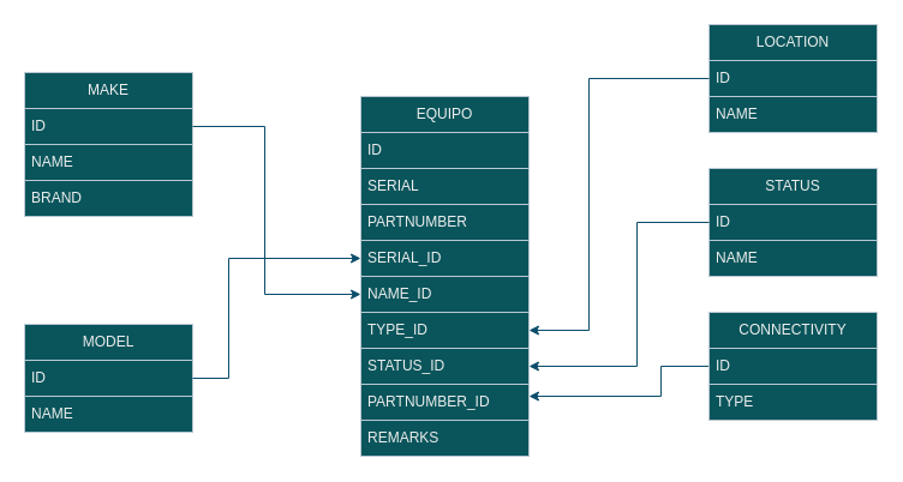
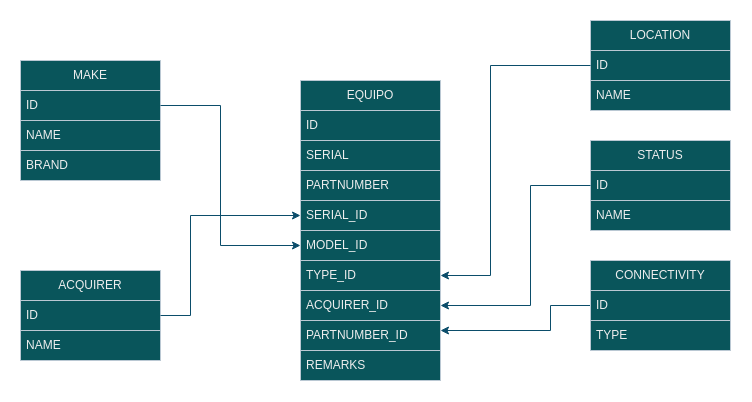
  <mxCell id="0" />
  <mxCell id="1" parent="0" />
  <mxCell id="2" value="MAKE" style="swimlane;fontStyle=0;childLayout=stackLayout;horizontal=1;startSize=30;horizontalStack=0;resizeParent=1;resizeParentMax=0;resizeLast=0;collapsible=1;marginBottom=0;whiteSpace=wrap;html=1;fillColor=#09555B;fontColor=#EEEEEE;strokeColor=#BAC8D3;labelBackgroundColor=none;" vertex="1" parent="1"><mxGeometry x="20" y="60" width="140" height="120" as="geometry" /></mxCell>
  <mxCell id="3" value="ID" style="text;align=left;verticalAlign=middle;spacingLeft=4;spacingRight=4;overflow=hidden;points=[[0,0.5],[1,0.5]];portConstraint=eastwest;rotatable=0;whiteSpace=wrap;html=1;fillColor=#09555B;strokeColor=#BAC8D3;fontColor=#EEEEEE;labelBackgroundColor=none;" vertex="1" parent="2"><mxGeometry y="30" width="140" height="30" as="geometry" /></mxCell>
  <mxCell id="4" value="NAME" style="text;strokeColor=#BAC8D3;fillColor=#09555B;align=left;verticalAlign=middle;spacingLeft=4;spacingRight=4;overflow=hidden;points=[[0,0.5],[1,0.5]];portConstraint=eastwest;rotatable=0;whiteSpace=wrap;html=1;fontColor=#EEEEEE;labelBackgroundColor=none;" vertex="1" parent="2"><mxGeometry y="60" width="140" height="30" as="geometry" /></mxCell>
  <mxCell id="5" value="BRAND" style="text;strokeColor=#BAC8D3;fillColor=#09555B;align=left;verticalAlign=middle;spacingLeft=4;spacingRight=4;overflow=hidden;points=[[0,0.5],[1,0.5]];portConstraint=eastwest;rotatable=0;whiteSpace=wrap;html=1;fontColor=#EEEEEE;labelBackgroundColor=none;" vertex="1" parent="2"><mxGeometry y="90" width="140" height="30" as="geometry" /></mxCell>
  <mxCell id="6" value="LOCATION" style="swimlane;fontStyle=0;childLayout=stackLayout;horizontal=1;startSize=30;horizontalStack=0;resizeParent=1;resizeParentMax=0;resizeLast=0;collapsible=1;marginBottom=0;whiteSpace=wrap;html=1;fillColor=#09555B;fontColor=#EEEEEE;strokeColor=#BAC8D3;labelBackgroundColor=none;" vertex="1" parent="1"><mxGeometry x="590" y="20" width="140" height="90" as="geometry" /></mxCell>
  <mxCell id="7" value="ID" style="text;strokeColor=#BAC8D3;fillColor=#09555B;align=left;verticalAlign=middle;spacingLeft=4;spacingRight=4;overflow=hidden;points=[[0,0.5],[1,0.5]];portConstraint=eastwest;rotatable=0;whiteSpace=wrap;html=1;fontColor=#EEEEEE;labelBackgroundColor=none;" vertex="1" parent="6"><mxGeometry y="30" width="140" height="30" as="geometry" /></mxCell>
  <mxCell id="8" value="NAME" style="text;strokeColor=#BAC8D3;fillColor=#09555B;align=left;verticalAlign=middle;spacingLeft=4;spacingRight=4;overflow=hidden;points=[[0,0.5],[1,0.5]];portConstraint=eastwest;rotatable=0;whiteSpace=wrap;html=1;fontColor=#EEEEEE;labelBackgroundColor=none;" vertex="1" parent="6"><mxGeometry y="60" width="140" height="30" as="geometry" /></mxCell>
  <mxCell id="9" value="STATUS" style="swimlane;fontStyle=0;childLayout=stackLayout;horizontal=1;startSize=30;horizontalStack=0;resizeParent=1;resizeParentMax=0;resizeLast=0;collapsible=1;marginBottom=0;whiteSpace=wrap;html=1;fillColor=#09555B;fontColor=#EEEEEE;strokeColor=#BAC8D3;labelBackgroundColor=none;" vertex="1" parent="1"><mxGeometry x="590" width="140" height="90" as="geometry" y="140" /></mxCell>
  <mxCell id="10" value="ID" style="text;strokeColor=#BAC8D3;fillColor=#09555B;align=left;verticalAlign=middle;spacingLeft=4;spacingRight=4;overflow=hidden;points=[[0,0.5],[1,0.5]];portConstraint=eastwest;rotatable=0;whiteSpace=wrap;html=1;fontColor=#EEEEEE;labelBackgroundColor=none;" vertex="1" parent="9"><mxGeometry y="30" width="140" height="30" as="geometry" /></mxCell>
  <mxCell id="11" value="NAME" style="text;strokeColor=#BAC8D3;fillColor=#09555B;align=left;verticalAlign=middle;spacingLeft=4;spacingRight=4;overflow=hidden;points=[[0,0.5],[1,0.5]];portConstraint=eastwest;rotatable=0;whiteSpace=wrap;html=1;fontColor=#EEEEEE;labelBackgroundColor=none;" vertex="1" parent="9"><mxGeometry y="60" width="140" height="30" as="geometry" /></mxCell>
  <mxCell id="12" value="EQUIPO" style="swimlane;fontStyle=0;childLayout=stackLayout;horizontal=1;startSize=30;horizontalStack=0;resizeParent=1;resizeParentMax=0;resizeLast=0;collapsible=1;marginBottom=0;whiteSpace=wrap;html=1;fillColor=#09555B;fontColor=#EEEEEE;strokeColor=#BAC8D3;labelBackgroundColor=none;" vertex="1" parent="1"><mxGeometry x="300" y="80" width="140" height="300" as="geometry" /></mxCell>
  <mxCell id="13" value="ID" style="text;strokeColor=#BAC8D3;fillColor=#09555B;align=left;verticalAlign=middle;spacingLeft=4;spacingRight=4;overflow=hidden;points=[[0,0.5],[1,0.5]];portConstraint=eastwest;rotatable=0;whiteSpace=wrap;html=1;fontColor=#EEEEEE;labelBackgroundColor=none;" vertex="1" parent="12"><mxGeometry y="30" width="140" height="30" as="geometry" /></mxCell>
  <mxCell id="14" value="SERIAL" style="text;strokeColor=#BAC8D3;fillColor=#09555B;align=left;verticalAlign=middle;spacingLeft=4;spacingRight=4;overflow=hidden;points=[[0,0.5],[1,0.5]];portConstraint=eastwest;rotatable=0;whiteSpace=wrap;html=1;fontColor=#EEEEEE;labelBackgroundColor=none;" vertex="1" parent="12"><mxGeometry y="60" width="140" height="30" as="geometry" /></mxCell>
  <mxCell id="15" value="PARTNUMBER" style="text;strokeColor=#BAC8D3;fillColor=#09555B;align=left;verticalAlign=middle;spacingLeft=4;spacingRight=4;overflow=hidden;points=[[0,0.5],[1,0.5]];portConstraint=eastwest;rotatable=0;whiteSpace=wrap;html=1;fontColor=#EEEEEE;labelBackgroundColor=none;" vertex="1" parent="12"><mxGeometry y="90" width="140" height="30" as="geometry" /></mxCell>
  <mxCell id="16" value="SERIAL_ID" style="text;strokeColor=#BAC8D3;fillColor=#09555B;align=left;verticalAlign=middle;spacingLeft=4;spacingRight=4;overflow=hidden;points=[[0,0.5],[1,0.5]];portConstraint=eastwest;rotatable=0;whiteSpace=wrap;html=1;fontColor=#EEEEEE;labelBackgroundColor=none;" vertex="1" parent="12"><mxGeometry y="120" width="140" height="30" as="geometry" /></mxCell>
- <mxCell id="17" value="NAME_ID" style="text;strokeColor=#BAC8D3;fillColor=#09555B;align=left;verticalAlign=middle;spacingLeft=4;spacingRight=4;overflow=hidden;points=[[0,0.5],[1,0.5]];portConstraint=eastwest;rotatable=0;whiteSpace=wrap;html=1;fontColor=#EEEEEE;labelBackgroundColor=none;" vertex="1" parent="12"><mxGeometry y="150" width="140" height="30" as="geometry" /></mxCell>
+ <mxCell id="17" value="MODEL_ID" style="text;strokeColor=#BAC8D3;fillColor=#09555B;align=left;verticalAlign=middle;spacingLeft=4;spacingRight=4;overflow=hidden;points=[[0,0.5],[1,0.5]];portConstraint=eastwest;rotatable=0;whiteSpace=wrap;html=1;fontColor=#EEEEEE;labelBackgroundColor=none;" vertex="1" parent="12"><mxGeometry y="150" width="140" height="30" as="geometry" /></mxCell>
  <mxCell id="18" value="TYPE_ID" style="text;strokeColor=#BAC8D3;fillColor=#09555B;align=left;verticalAlign=middle;spacingLeft=4;spacingRight=4;overflow=hidden;points=[[0,0.5],[1,0.5]];portConstraint=eastwest;rotatable=0;whiteSpace=wrap;html=1;fontColor=#EEEEEE;labelBackgroundColor=none;" vertex="1" parent="12"><mxGeometry y="180" width="140" height="30" as="geometry" /></mxCell>
- <mxCell id="19" value="STATUS_ID" style="text;strokeColor=#BAC8D3;fillColor=#09555B;align=left;verticalAlign=middle;spacingLeft=4;spacingRight=4;overflow=hidden;points=[[0,0.5],[1,0.5]];portConstraint=eastwest;rotatable=0;whiteSpace=wrap;html=1;fontColor=#EEEEEE;labelBackgroundColor=none;" vertex="1" parent="12"><mxGeometry y="210" width="140" height="30" as="geometry" /></mxCell>
+ <mxCell id="19" value="ACQUIRER_ID" style="text;strokeColor=#BAC8D3;fillColor=#09555B;align=left;verticalAlign=middle;spacingLeft=4;spacingRight=4;overflow=hidden;points=[[0,0.5],[1,0.5]];portConstraint=eastwest;rotatable=0;whiteSpace=wrap;html=1;fontColor=#EEEEEE;labelBackgroundColor=none;" vertex="1" parent="12"><mxGeometry y="210" width="140" height="30" as="geometry" /></mxCell>
  <mxCell id="20" value="PARTNUMBER_ID" style="text;strokeColor=#BAC8D3;fillColor=#09555B;align=left;verticalAlign=middle;spacingLeft=4;spacingRight=4;overflow=hidden;points=[[0,0.5],[1,0.5]];portConstraint=eastwest;rotatable=0;whiteSpace=wrap;html=1;fontColor=#EEEEEE;labelBackgroundColor=none;" vertex="1" parent="12"><mxGeometry y="240" width="140" height="30" as="geometry" /></mxCell>
  <mxCell id="21" value="REMARKS" style="text;strokeColor=#BAC8D3;fillColor=#09555B;align=left;verticalAlign=middle;spacingLeft=4;spacingRight=4;overflow=hidden;points=[[0,0.5],[1,0.5]];portConstraint=eastwest;rotatable=0;whiteSpace=wrap;html=1;fontColor=#EEEEEE;labelBackgroundColor=none;" vertex="1" parent="12"><mxGeometry y="270" width="140" height="30" as="geometry" /></mxCell>
- <mxCell id="22" value="MODEL" style="swimlane;fontStyle=0;childLayout=stackLayout;horizontal=1;startSize=30;horizontalStack=0;resizeParent=1;resizeParentMax=0;resizeLast=0;collapsible=1;marginBottom=0;whiteSpace=wrap;html=1;fillColor=#09555B;fontColor=#EEEEEE;strokeColor=#BAC8D3;labelBackgroundColor=none;" vertex="1" parent="1"><mxGeometry x="20" y="270" width="140" height="90" as="geometry" /></mxCell>
+ <mxCell id="22" value="ACQUIRER" style="swimlane;fontStyle=0;childLayout=stackLayout;horizontal=1;startSize=30;horizontalStack=0;resizeParent=1;resizeParentMax=0;resizeLast=0;collapsible=1;marginBottom=0;whiteSpace=wrap;html=1;fillColor=#09555B;fontColor=#EEEEEE;strokeColor=#BAC8D3;labelBackgroundColor=none;" vertex="1" parent="1"><mxGeometry x="20" y="270" width="140" height="90" as="geometry" /></mxCell>
  <mxCell id="23" value="ID" style="text;strokeColor=#BAC8D3;fillColor=#09555B;align=left;verticalAlign=middle;spacingLeft=4;spacingRight=4;overflow=hidden;points=[[0,0.5],[1,0.5]];portConstraint=eastwest;rotatable=0;whiteSpace=wrap;html=1;fontColor=#EEEEEE;labelBackgroundColor=none;" vertex="1" parent="22"><mxGeometry y="30" width="140" height="30" as="geometry" /></mxCell>
  <mxCell id="24" value="NAME" style="text;strokeColor=#BAC8D3;fillColor=#09555B;align=left;verticalAlign=middle;spacingLeft=4;spacingRight=4;overflow=hidden;points=[[0,0.5],[1,0.5]];portConstraint=eastwest;rotatable=0;whiteSpace=wrap;html=1;fontColor=#EEEEEE;labelBackgroundColor=none;" vertex="1" parent="22"><mxGeometry y="60" width="140" height="30" as="geometry" /></mxCell>
  <mxCell id="25" style="edgeStyle=none;rounded=0;orthogonalLoop=1;jettySize=auto;html=1;exitX=1;exitY=0.5;exitDx=0;exitDy=0;entryX=0;entryY=0.5;entryDx=0;entryDy=0;labelBackgroundColor=none;strokeColor=#0B4D6A;fontColor=default;" edge="1" parent="1" source="3" target="17"><mxGeometry relative="1" as="geometry"><Array as="points"><mxPoint x="220" y="105" /><mxPoint x="220" y="245" /></Array></mxGeometry></mxCell>
  <mxCell id="26" style="edgeStyle=none;rounded=0;orthogonalLoop=1;jettySize=auto;html=1;exitX=1;exitY=0.5;exitDx=0;exitDy=0;entryX=0;entryY=0.5;entryDx=0;entryDy=0;labelBackgroundColor=none;strokeColor=#0B4D6A;fontColor=default;" edge="1" parent="1" source="23" target="16"><mxGeometry relative="1" as="geometry"><Array as="points"><mxPoint x="190" y="315" /><mxPoint x="190" y="215" /></Array></mxGeometry></mxCell>
  <mxCell id="27" style="edgeStyle=none;rounded=0;orthogonalLoop=1;jettySize=auto;html=1;exitX=0;exitY=0.5;exitDx=0;exitDy=0;entryX=1;entryY=0.5;entryDx=0;entryDy=0;strokeColor=#0B4D6A;labelBackgroundColor=none;fontColor=default;" edge="1" parent="1" source="10" target="19"><mxGeometry relative="1" as="geometry"><Array as="points"><mxPoint x="530" y="185" /><mxPoint x="530" y="305" /></Array></mxGeometry></mxCell>
  <mxCell id="28" style="edgeStyle=none;rounded=0;orthogonalLoop=1;jettySize=auto;html=1;exitX=0;exitY=0.5;exitDx=0;exitDy=0;entryX=1;entryY=0.5;entryDx=0;entryDy=0;strokeColor=#0B4D6A;labelBackgroundColor=none;fontColor=default;" edge="1" parent="1" source="7" target="18"><mxGeometry relative="1" as="geometry"><Array as="points"><mxPoint x="490" y="65" /><mxPoint x="490" y="275" /></Array></mxGeometry></mxCell>
  <mxCell id="29" style="edgeStyle=none;rounded=0;orthogonalLoop=1;jettySize=auto;html=1;exitX=0;exitY=0.5;exitDx=0;exitDy=0;strokeColor=#0B4D6A;" edge="1" parent="1" source="30"><mxGeometry relative="1" as="geometry"><mxPoint x="440" y="330" as="targetPoint" /><Array as="points"><mxPoint x="550" y="305" /><mxPoint x="550" y="330" /></Array></mxGeometry></mxCell>
  <mxCell id="30" value="CONNECTIVITY" style="swimlane;fontStyle=0;childLayout=stackLayout;horizontal=1;startSize=30;horizontalStack=0;resizeParent=1;resizeParentMax=0;resizeLast=0;collapsible=1;marginBottom=0;whiteSpace=wrap;html=1;fillColor=#09555B;fontColor=#EEEEEE;strokeColor=#BAC8D3;labelBackgroundColor=none;" vertex="1" parent="1"><mxGeometry x="590" y="260" width="140" height="90" as="geometry" /></mxCell>
  <mxCell id="31" value="ID" style="text;align=left;verticalAlign=middle;spacingLeft=4;spacingRight=4;overflow=hidden;points=[[0,0.5],[1,0.5]];portConstraint=eastwest;rotatable=0;whiteSpace=wrap;html=1;fillColor=#09555B;strokeColor=#BAC8D3;fontColor=#EEEEEE;labelBackgroundColor=none;" vertex="1" parent="30"><mxGeometry y="30" width="140" height="30" as="geometry" /></mxCell>
  <mxCell id="32" value="TYPE" style="text;strokeColor=#BAC8D3;fillColor=#09555B;align=left;verticalAlign=middle;spacingLeft=4;spacingRight=4;overflow=hidden;points=[[0,0.5],[1,0.5]];portConstraint=eastwest;rotatable=0;whiteSpace=wrap;html=1;fontColor=#EEEEEE;labelBackgroundColor=none;" vertex="1" parent="30"><mxGeometry y="60" width="140" height="30" as="geometry" /></mxCell>
